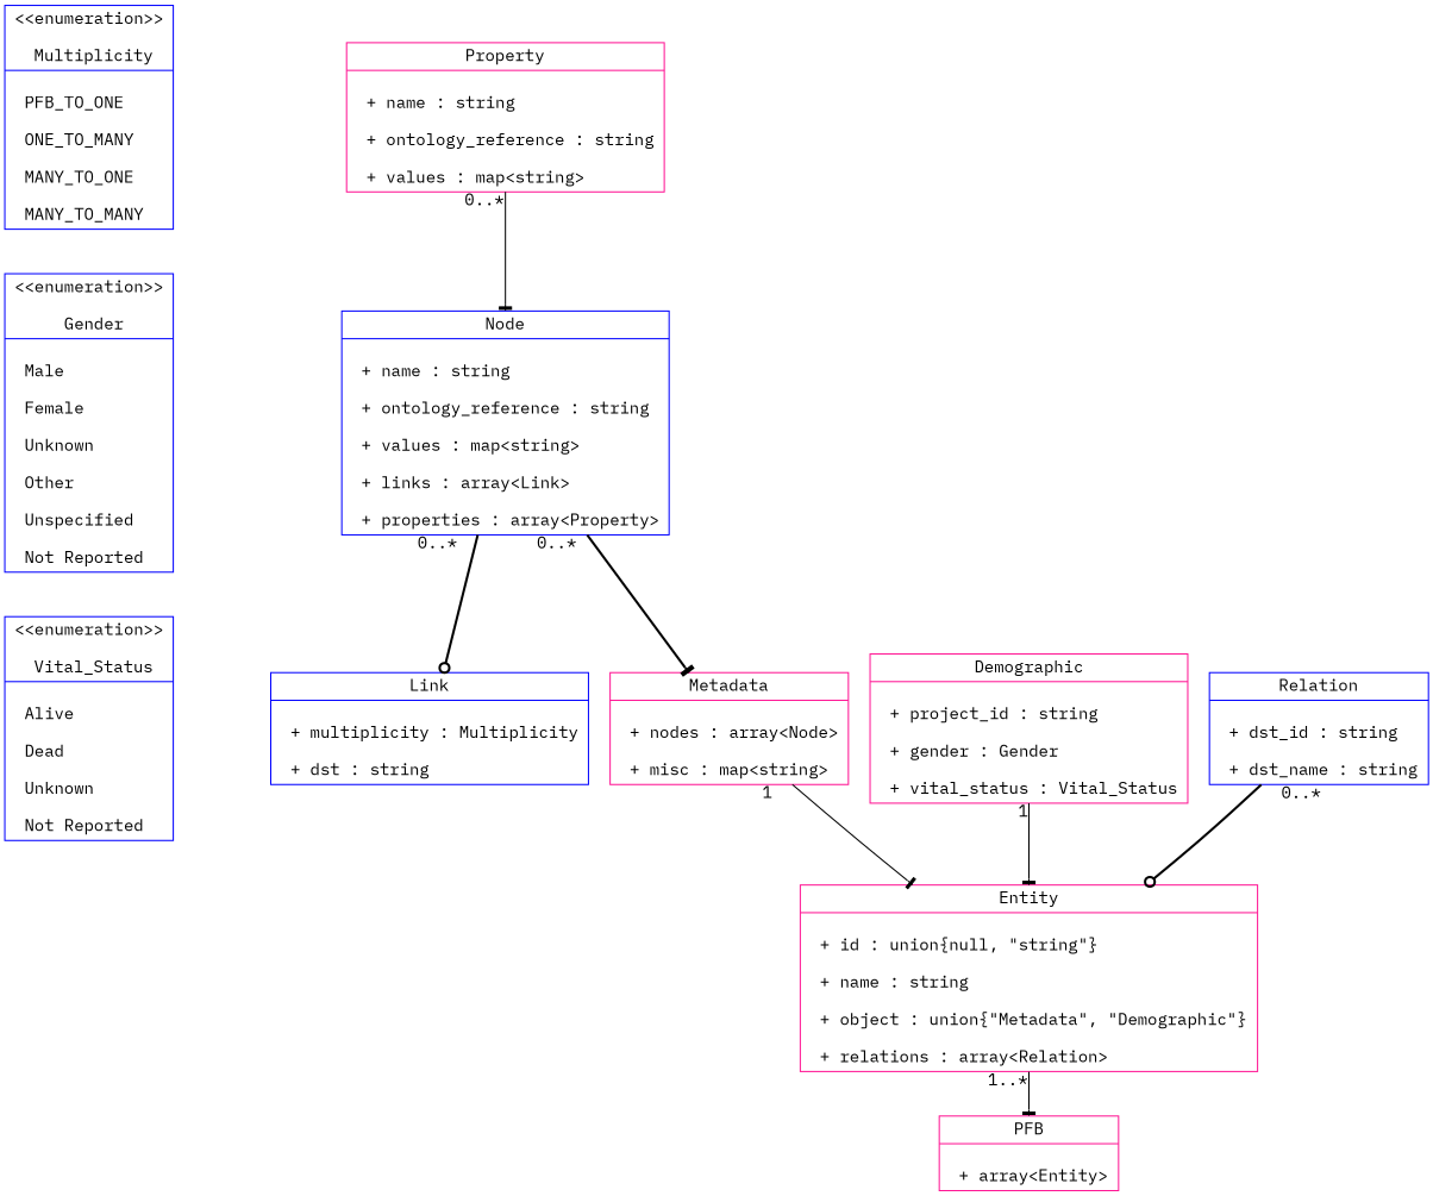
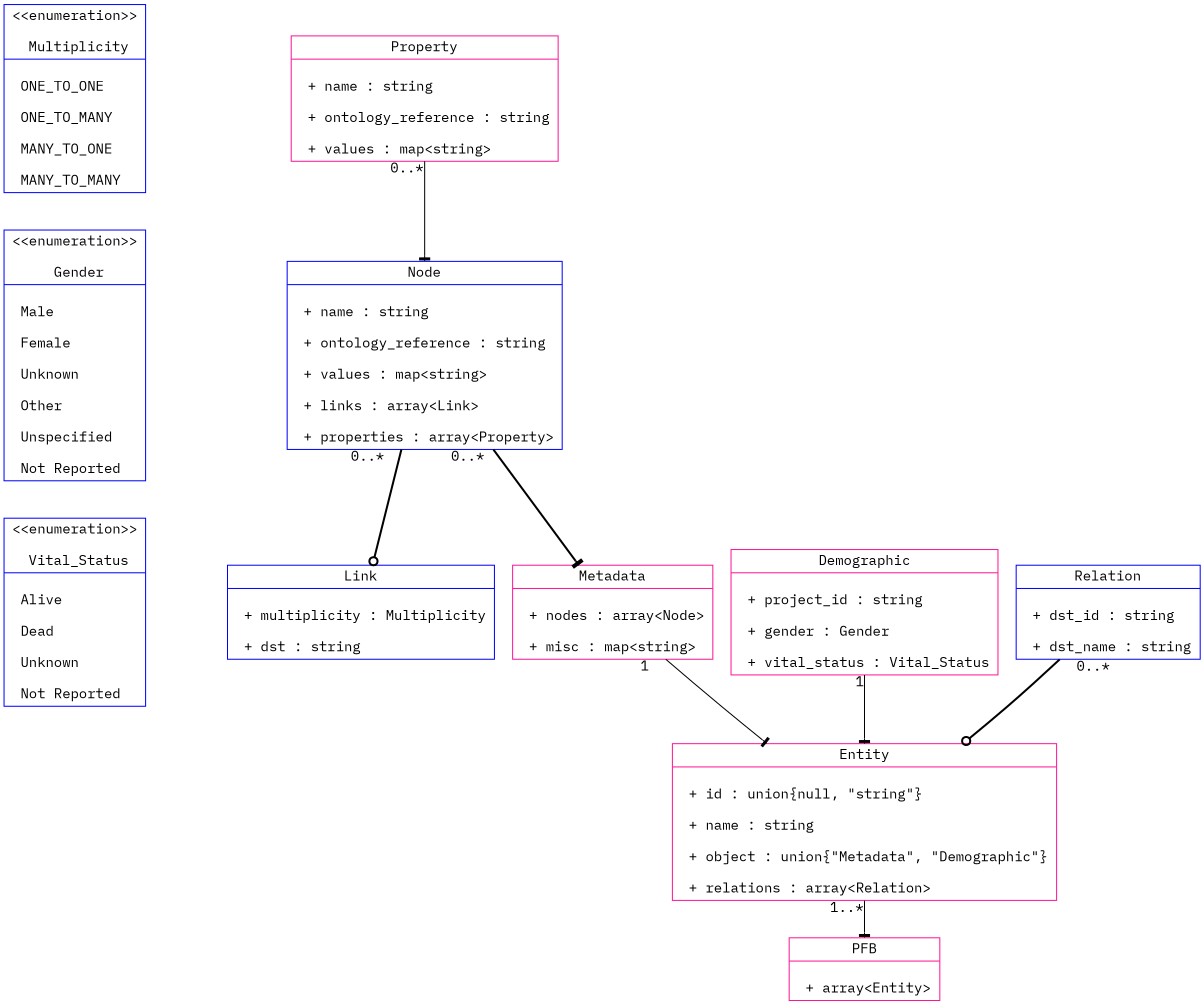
  digraph {
    fontname="IBM Plex Mono"
    node [color=blue fontname="IBM Plex Mono" shape=record]
    edge [fontname="IBM Plex Mono" style=solid arrowhead=tee]
-   n1 [label="{\<\<enumeration\>\>\l\n      Multiplicity|\n      PFB_TO_ONE\l\n      ONE_TO_MANY\l\n      MANY_TO_ONE\l\n      MANY_TO_MANY\l}"]
+   n1 [label="{\<\<enumeration\>\>\l\n      Multiplicity|\n      ONE_TO_ONE\l\n      ONE_TO_MANY\l\n      MANY_TO_ONE\l\n      MANY_TO_MANY\l}"]
    n2 [label="{\<\<enumeration\>\>\l\n      Gender|\n      Male\l\n      Female\l\n      Unknown\l\n      Other\l\n      Unspecified\l\n      Not Reported\l}"]
    n3 [label="{\<\<enumeration\>\>\l\n      Vital_Status|\n      Alive\l\n      Dead\l\n      Unknown\l\n      Not Reported\l}"]
    n4 [color=deeppink label="{Property|\n      + name : string\l\n      + ontology_reference : string\l\n      + values : map\<string\>\l}"]
    n5 [label="{Node|\n      + name : string\l\n      + ontology_reference : string\l\n      + values : map\<string\>\l\n      + links : array\<Link\>\l\n      + properties : array\<Property\>\l}"]
    n6 [label="{Link|\n      + multiplicity : Multiplicity\l\n      + dst : string\l}"]
    n7 [color=deeppink label="{Metadata|\n      + nodes : array\<Node\>\l\n      + misc : map\<string\>\l}"]
    n8 [color=deeppink label="{Entity|\n      + id : union\{null, \"string\"\}\l\n      + name : string\l\n      + object : union\{\"Metadata\", \"Demographic\"\}\l\n      + relations : array\<Relation\>\l}"]
    n9 [color=deeppink label="{PFB|\n      + array\<Entity\>\l}"]
    n10 [color=deeppink label="{Demographic|\n      + project_id : string\l\n      + gender : Gender\l\n      + vital_status : Vital_Status\l}"]
    n11 [label="{Relation|\n      + dst_id : string\l\n      + dst_name : string\l}"]
    n1 -> n2 [style=invis arrowhead=""]
    n2 -> n3 [style=invis arrowhead=""]
    n4 -> n5 [taillabel="0..*"]
    n5 -> n6 [arrowhead=odot style=bold taillabel="0..*  "]
    n5 -> n7 [style=bold taillabel="0..* "]
    n7 -> n8 [taillabel="1  "]
    n8 -> n9 [taillabel="1..*"]
    n10 -> n8 [taillabel=1]
    n11 -> n8 [arrowhead=odot style=bold taillabel="  0..*      "]
  }
